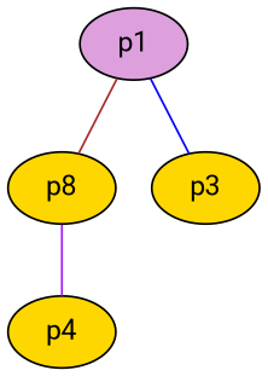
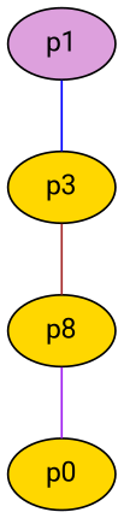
  graph {
    fontname=Roboto
    node [fillcolor=gold fontname=Roboto style=filled]
    edge [fontname=Roboto]
    p1 [fillcolor=plum]
    n2 [label=p8]
    p3
-   p4
-   p1 -- n2 [color=brown]
+   p4 [label=p0]
+   p3 -- n2 [color=brown]
    p1 -- p3 [color=blue]
    n2 -- p4 [color=purple]
  }
